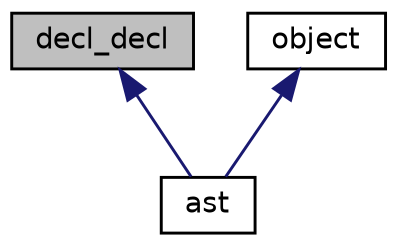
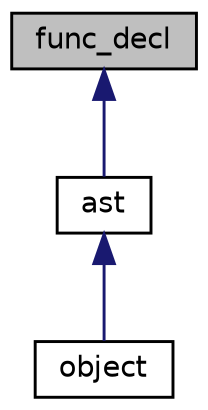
  digraph {
    node [color=black fillcolor=white fontname=Helvetica fontsize=10 shape=record style=filled]
    edge [color=midnightblue dir=back fontname=Helvetica fontsize=10 labelfontname=Helvetica labelfontsize=10 style=solid]
-   n1 [fillcolor=grey75 fontcolor=black height=0.2 label=decl_decl width=0.4]
+   n1 [fillcolor=grey75 fontcolor=black height=0.2 label=func_decl width=0.4]
    n2 [height=0.2 label=ast width=0.4]
    n3 [height=0.2 label=object width=0.4]
    n1 -> n2
-   n3 -> n2
+   n2 -> n3
  }
